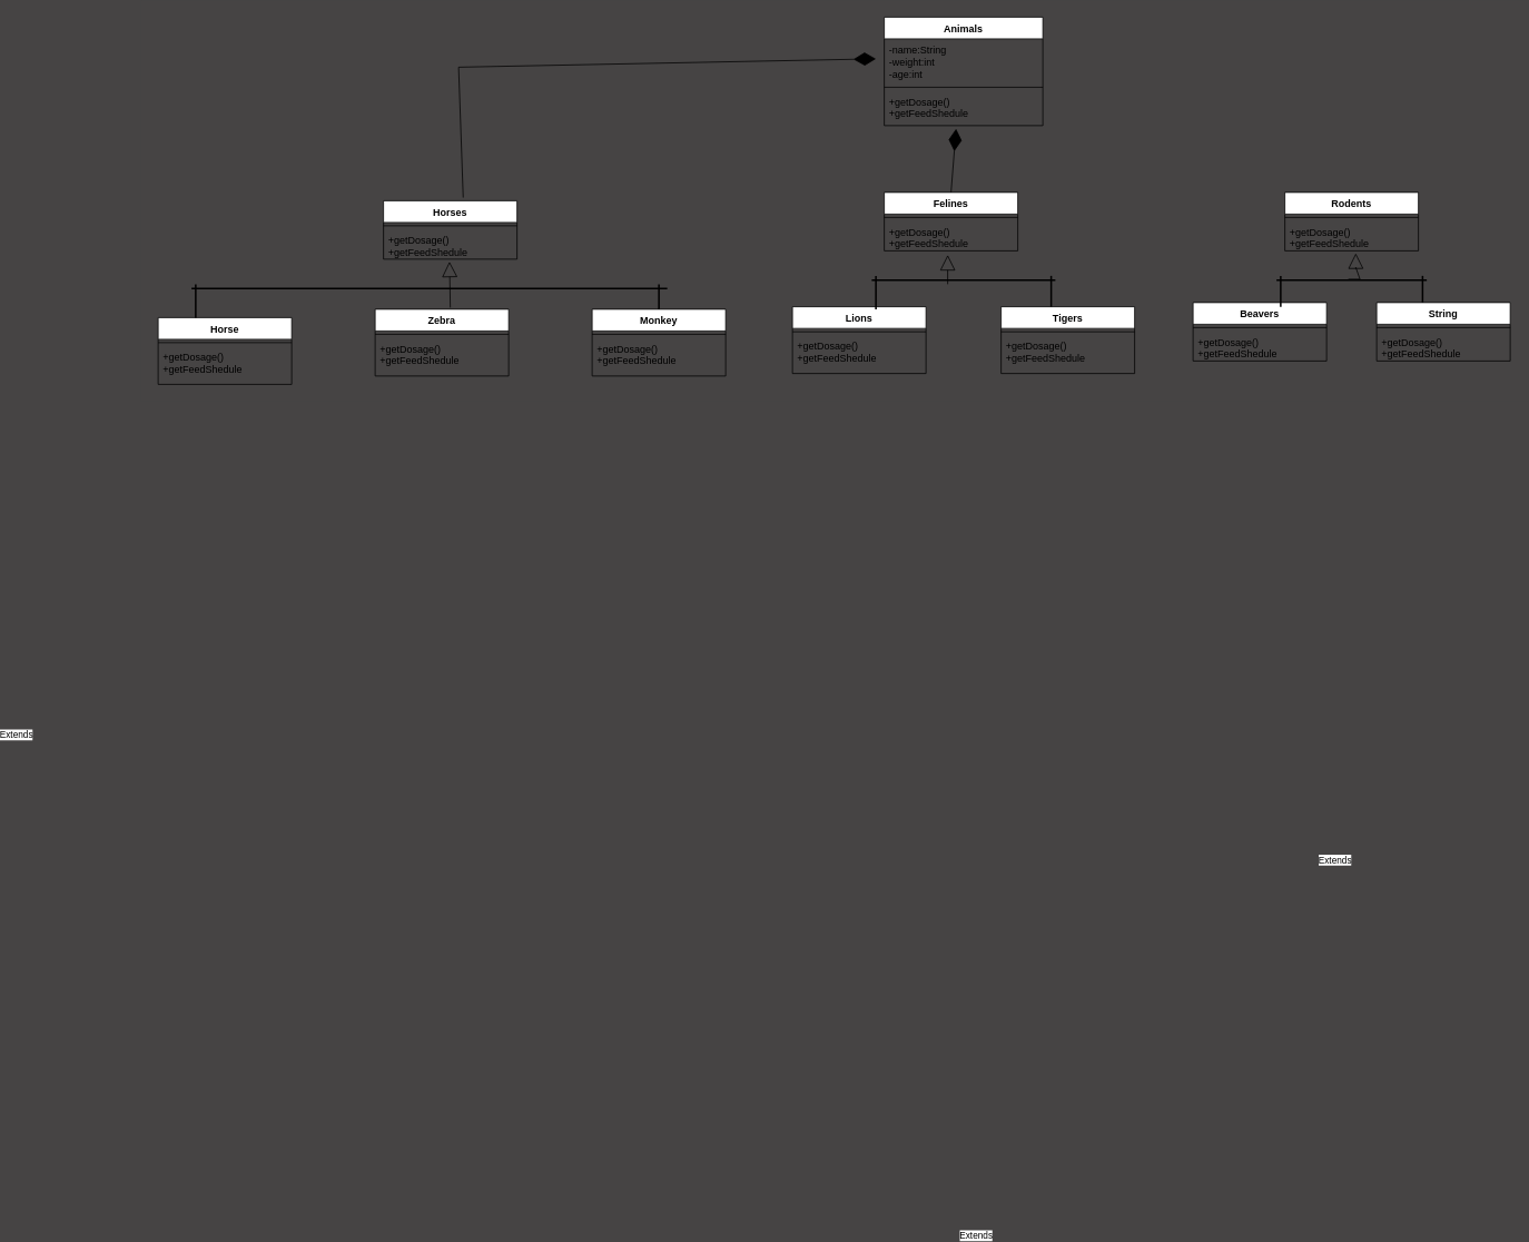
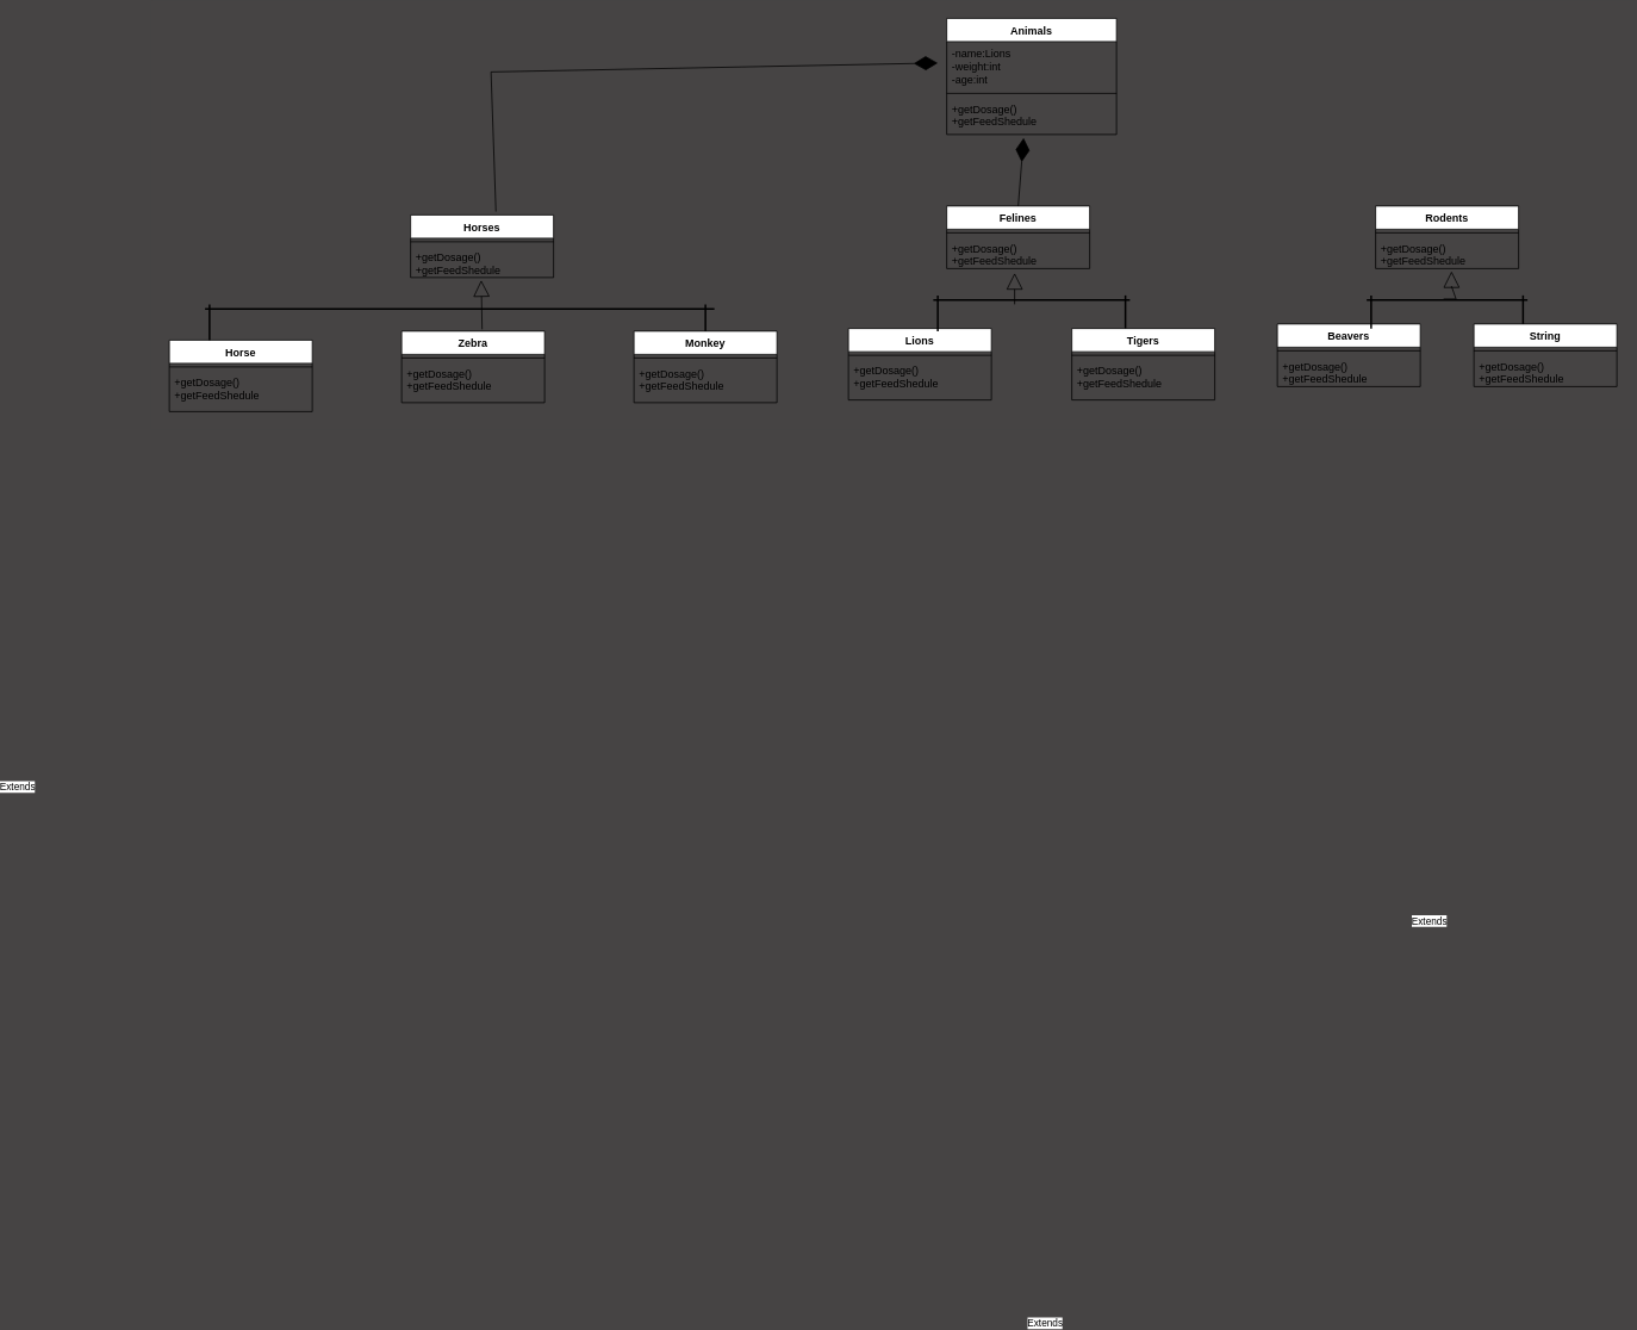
  <mxCell id="0" />
  <mxCell id="1" parent="0" />
  <mxCell id="2" value="Animals" style="swimlane;fontStyle=1;align=center;verticalAlign=top;childLayout=stackLayout;horizontal=1;startSize=26;horizontalStack=0;resizeParent=1;resizeParentMax=0;resizeLast=0;collapsible=1;marginBottom=0;whiteSpace=wrap;html=1;" vertex="1" parent="1"><mxGeometry x="890" y="20" width="190" height="130" as="geometry" /></mxCell>
- <mxCell id="3" value="-name:String&lt;br&gt;-weight:int&lt;br&gt;-age:int" style="text;strokeColor=none;fillColor=none;align=left;verticalAlign=top;spacingLeft=4;spacingRight=4;overflow=hidden;rotatable=0;points=[[0,0.5],[1,0.5]];portConstraint=eastwest;whiteSpace=wrap;html=1;" vertex="1" parent="2"><mxGeometry y="26" width="190" height="54" as="geometry" /></mxCell>
+ <mxCell id="3" value="-name:Lions&lt;br&gt;-weight:int&lt;br&gt;-age:int" style="text;strokeColor=none;fillColor=none;align=left;verticalAlign=top;spacingLeft=4;spacingRight=4;overflow=hidden;rotatable=0;points=[[0,0.5],[1,0.5]];portConstraint=eastwest;whiteSpace=wrap;html=1;" vertex="1" parent="2"><mxGeometry y="26" width="190" height="54" as="geometry" /></mxCell>
  <mxCell id="4" value="" style="line;strokeWidth=1;fillColor=none;align=left;verticalAlign=middle;spacingTop=-1;spacingLeft=3;spacingRight=3;rotatable=0;labelPosition=right;points=[];portConstraint=eastwest;strokeColor=inherit;" vertex="1" parent="2"><mxGeometry y="80" width="190" height="8" as="geometry" /></mxCell>
  <mxCell id="5" value="+getDosage()&lt;br&gt;+getFeedShedule" style="text;strokeColor=none;fillColor=none;align=left;verticalAlign=top;spacingLeft=4;spacingRight=4;overflow=hidden;rotatable=0;points=[[0,0.5],[1,0.5]];portConstraint=eastwest;whiteSpace=wrap;html=1;" vertex="1" parent="2"><mxGeometry y="88" width="190" height="42" as="geometry" /></mxCell>
  <mxCell id="6" value="Horses" style="swimlane;fontStyle=1;align=center;verticalAlign=top;childLayout=stackLayout;horizontal=1;startSize=26;horizontalStack=0;resizeParent=1;resizeParentMax=0;resizeLast=0;collapsible=1;marginBottom=0;whiteSpace=wrap;html=1;" vertex="1" parent="1"><mxGeometry x="290" y="240" width="160" height="70" as="geometry" /></mxCell>
  <mxCell id="7" value="" style="line;strokeWidth=1;fillColor=none;align=left;verticalAlign=middle;spacingTop=-1;spacingLeft=3;spacingRight=3;rotatable=0;labelPosition=right;points=[];portConstraint=eastwest;strokeColor=inherit;" vertex="1" parent="6"><mxGeometry y="26" width="160" height="8" as="geometry" /></mxCell>
  <mxCell id="8" value="+getDosage()&lt;br&gt;+getFeedShedule" style="text;strokeColor=none;fillColor=none;align=left;verticalAlign=top;spacingLeft=4;spacingRight=4;overflow=hidden;rotatable=0;points=[[0,0.5],[1,0.5]];portConstraint=eastwest;whiteSpace=wrap;html=1;" vertex="1" parent="6"><mxGeometry y="34" width="160" height="36" as="geometry" /></mxCell>
  <mxCell id="9" value="Felines" style="swimlane;fontStyle=1;align=center;verticalAlign=top;childLayout=stackLayout;horizontal=1;startSize=26;horizontalStack=0;resizeParent=1;resizeParentMax=0;resizeLast=0;collapsible=1;marginBottom=0;whiteSpace=wrap;html=1;" vertex="1" parent="1"><mxGeometry x="890" y="230" width="160" height="70" as="geometry" /></mxCell>
  <mxCell id="10" value="" style="line;strokeWidth=1;fillColor=none;align=left;verticalAlign=middle;spacingTop=-1;spacingLeft=3;spacingRight=3;rotatable=0;labelPosition=right;points=[];portConstraint=eastwest;strokeColor=inherit;" vertex="1" parent="9"><mxGeometry y="26" width="160" height="8" as="geometry" /></mxCell>
  <mxCell id="11" value="+getDosage()&lt;br&gt;+getFeedShedule" style="text;strokeColor=none;fillColor=none;align=left;verticalAlign=top;spacingLeft=4;spacingRight=4;overflow=hidden;rotatable=0;points=[[0,0.5],[1,0.5]];portConstraint=eastwest;whiteSpace=wrap;html=1;" vertex="1" parent="9"><mxGeometry y="34" width="160" height="36" as="geometry" /></mxCell>
  <mxCell id="12" value="Rodents" style="swimlane;fontStyle=1;align=center;verticalAlign=top;childLayout=stackLayout;horizontal=1;startSize=26;horizontalStack=0;resizeParent=1;resizeParentMax=0;resizeLast=0;collapsible=1;marginBottom=0;whiteSpace=wrap;html=1;" vertex="1" parent="1"><mxGeometry x="1370" y="230" width="160" height="70" as="geometry" /></mxCell>
  <mxCell id="13" value="" style="line;strokeWidth=1;fillColor=none;align=left;verticalAlign=middle;spacingTop=-1;spacingLeft=3;spacingRight=3;rotatable=0;labelPosition=right;points=[];portConstraint=eastwest;strokeColor=inherit;" vertex="1" parent="12"><mxGeometry y="26" width="160" height="8" as="geometry" /></mxCell>
  <mxCell id="14" value="+getDosage()&lt;br&gt;+getFeedShedule" style="text;strokeColor=none;fillColor=none;align=left;verticalAlign=top;spacingLeft=4;spacingRight=4;overflow=hidden;rotatable=0;points=[[0,0.5],[1,0.5]];portConstraint=eastwest;whiteSpace=wrap;html=1;" vertex="1" parent="12"><mxGeometry y="34" width="160" height="36" as="geometry" /></mxCell>
  <mxCell id="15" value="Horse" style="swimlane;fontStyle=1;align=center;verticalAlign=top;childLayout=stackLayout;horizontal=1;startSize=26;horizontalStack=0;resizeParent=1;resizeParentMax=0;resizeLast=0;collapsible=1;marginBottom=0;whiteSpace=wrap;html=1;flipH=1;flipV=0;" vertex="1" parent="1"><mxGeometry x="20" y="380" width="160" height="80" as="geometry" /></mxCell>
  <mxCell id="16" value="" style="line;strokeWidth=1;fillColor=none;align=left;verticalAlign=middle;spacingTop=-1;spacingLeft=3;spacingRight=3;rotatable=0;labelPosition=right;points=[];portConstraint=eastwest;strokeColor=inherit;" vertex="1" parent="15"><mxGeometry y="26" width="160" height="8" as="geometry" /></mxCell>
  <mxCell id="17" value="+getDosage()&lt;br&gt;+getFeedShedule" style="text;strokeColor=none;fillColor=none;align=left;verticalAlign=top;spacingLeft=4;spacingRight=4;overflow=hidden;rotatable=0;points=[[0,0.5],[1,0.5]];portConstraint=eastwest;whiteSpace=wrap;html=1;" vertex="1" parent="15"><mxGeometry y="34" width="160" height="46" as="geometry" /></mxCell>
  <mxCell id="18" value="Zebra" style="swimlane;fontStyle=1;align=center;verticalAlign=top;childLayout=stackLayout;horizontal=1;startSize=26;horizontalStack=0;resizeParent=1;resizeParentMax=0;resizeLast=0;collapsible=1;marginBottom=0;whiteSpace=wrap;html=1;" vertex="1" parent="1"><mxGeometry x="280" y="370" width="160" height="80" as="geometry" /></mxCell>
  <mxCell id="19" value="" style="line;strokeWidth=1;fillColor=none;align=left;verticalAlign=middle;spacingTop=-1;spacingLeft=3;spacingRight=3;rotatable=0;labelPosition=right;points=[];portConstraint=eastwest;strokeColor=inherit;" vertex="1" parent="18"><mxGeometry y="26" width="160" height="8" as="geometry" /></mxCell>
  <mxCell id="20" value="+getDosage()&lt;br&gt;+getFeedShedule" style="text;strokeColor=none;fillColor=none;align=left;verticalAlign=top;spacingLeft=4;spacingRight=4;overflow=hidden;rotatable=0;points=[[0,0.5],[1,0.5]];portConstraint=eastwest;whiteSpace=wrap;html=1;" vertex="1" parent="18"><mxGeometry y="34" width="160" height="46" as="geometry" /></mxCell>
  <mxCell id="21" value="Monkey" style="swimlane;fontStyle=1;align=center;verticalAlign=top;childLayout=stackLayout;horizontal=1;startSize=26;horizontalStack=0;resizeParent=1;resizeParentMax=0;resizeLast=0;collapsible=1;marginBottom=0;whiteSpace=wrap;html=1;" vertex="1" parent="1"><mxGeometry x="540" y="370" width="160" height="80" as="geometry" /></mxCell>
  <mxCell id="22" value="" style="line;strokeWidth=1;fillColor=none;align=left;verticalAlign=middle;spacingTop=-1;spacingLeft=3;spacingRight=3;rotatable=0;labelPosition=right;points=[];portConstraint=eastwest;strokeColor=inherit;" vertex="1" parent="21"><mxGeometry y="26" width="160" height="8" as="geometry" /></mxCell>
  <mxCell id="23" value="+getDosage()&lt;br&gt;+getFeedShedule" style="text;strokeColor=none;fillColor=none;align=left;verticalAlign=top;spacingLeft=4;spacingRight=4;overflow=hidden;rotatable=0;points=[[0,0.5],[1,0.5]];portConstraint=eastwest;whiteSpace=wrap;html=1;" vertex="1" parent="21"><mxGeometry y="34" width="160" height="46" as="geometry" /></mxCell>
  <mxCell id="24" value="Lions" style="swimlane;fontStyle=1;align=center;verticalAlign=top;childLayout=stackLayout;horizontal=1;startSize=26;horizontalStack=0;resizeParent=1;resizeParentMax=0;resizeLast=0;collapsible=1;marginBottom=0;whiteSpace=wrap;html=1;" vertex="1" parent="1"><mxGeometry x="780" y="367" width="160" height="80" as="geometry" /></mxCell>
  <mxCell id="25" value="" style="line;strokeWidth=1;fillColor=none;align=left;verticalAlign=middle;spacingTop=-1;spacingLeft=3;spacingRight=3;rotatable=0;labelPosition=right;points=[];portConstraint=eastwest;strokeColor=inherit;" vertex="1" parent="24"><mxGeometry y="26" width="160" height="8" as="geometry" /></mxCell>
  <mxCell id="26" value="+getDosage()&lt;br&gt;+getFeedShedule" style="text;strokeColor=none;fillColor=none;align=left;verticalAlign=top;spacingLeft=4;spacingRight=4;overflow=hidden;rotatable=0;points=[[0,0.5],[1,0.5]];portConstraint=eastwest;whiteSpace=wrap;html=1;" vertex="1" parent="24"><mxGeometry y="34" width="160" height="46" as="geometry" /></mxCell>
  <mxCell id="27" value="Tigers" style="swimlane;fontStyle=1;align=center;verticalAlign=top;childLayout=stackLayout;horizontal=1;startSize=26;horizontalStack=0;resizeParent=1;resizeParentMax=0;resizeLast=0;collapsible=1;marginBottom=0;whiteSpace=wrap;html=1;" vertex="1" parent="1"><mxGeometry x="1030" y="367" width="160" height="80" as="geometry" /></mxCell>
  <mxCell id="28" value="" style="line;strokeWidth=1;fillColor=none;align=left;verticalAlign=middle;spacingTop=-1;spacingLeft=3;spacingRight=3;rotatable=0;labelPosition=right;points=[];portConstraint=eastwest;strokeColor=inherit;" vertex="1" parent="27"><mxGeometry y="26" width="160" height="8" as="geometry" /></mxCell>
  <mxCell id="29" value="+getDosage()&lt;br&gt;+getFeedShedule" style="text;strokeColor=none;fillColor=none;align=left;verticalAlign=top;spacingLeft=4;spacingRight=4;overflow=hidden;rotatable=0;points=[[0,0.5],[1,0.5]];portConstraint=eastwest;whiteSpace=wrap;html=1;" vertex="1" parent="27"><mxGeometry y="34" width="160" height="46" as="geometry" /></mxCell>
  <mxCell id="30" value="Beavers" style="swimlane;fontStyle=1;align=center;verticalAlign=top;childLayout=stackLayout;horizontal=1;startSize=26;horizontalStack=0;resizeParent=1;resizeParentMax=0;resizeLast=0;collapsible=1;marginBottom=0;whiteSpace=wrap;html=1;" vertex="1" parent="1"><mxGeometry x="1260" y="362" width="160" height="70" as="geometry" /></mxCell>
  <mxCell id="31" value="" style="line;strokeWidth=1;fillColor=none;align=left;verticalAlign=middle;spacingTop=-1;spacingLeft=3;spacingRight=3;rotatable=0;labelPosition=right;points=[];portConstraint=eastwest;strokeColor=inherit;" vertex="1" parent="30"><mxGeometry y="26" width="160" height="8" as="geometry" /></mxCell>
  <mxCell id="32" value="+getDosage()&lt;br&gt;+getFeedShedule" style="text;strokeColor=none;fillColor=none;align=left;verticalAlign=top;spacingLeft=4;spacingRight=4;overflow=hidden;rotatable=0;points=[[0,0.5],[1,0.5]];portConstraint=eastwest;whiteSpace=wrap;html=1;" vertex="1" parent="30"><mxGeometry y="34" width="160" height="36" as="geometry" /></mxCell>
  <mxCell id="33" value="String" style="swimlane;fontStyle=1;align=center;verticalAlign=top;childLayout=stackLayout;horizontal=1;startSize=26;horizontalStack=0;resizeParent=1;resizeParentMax=0;resizeLast=0;collapsible=1;marginBottom=0;whiteSpace=wrap;html=1;" vertex="1" parent="1"><mxGeometry x="1480" y="362" width="160" height="70" as="geometry" /></mxCell>
  <mxCell id="34" value="" style="line;strokeWidth=1;fillColor=none;align=left;verticalAlign=middle;spacingTop=-1;spacingLeft=3;spacingRight=3;rotatable=0;labelPosition=right;points=[];portConstraint=eastwest;strokeColor=inherit;" vertex="1" parent="33"><mxGeometry y="26" width="160" height="8" as="geometry" /></mxCell>
  <mxCell id="35" value="+getDosage()&lt;br&gt;+getFeedShedule" style="text;strokeColor=none;fillColor=none;align=left;verticalAlign=top;spacingLeft=4;spacingRight=4;overflow=hidden;rotatable=0;points=[[0,0.5],[1,0.5]];portConstraint=eastwest;whiteSpace=wrap;html=1;" vertex="1" parent="33"><mxGeometry y="34" width="160" height="36" as="geometry" /></mxCell>
  <mxCell id="36" value="Extends" style="endArrow=block;endSize=16;endFill=0;html=1;rounded=0;exitX=0.563;exitY=-0.025;exitDx=0;exitDy=0;exitPerimeter=0;entryX=0.494;entryY=1.083;entryDx=0;entryDy=0;entryPerimeter=0;" edge="1" parent="1" source="18" target="8"><mxGeometry x="-1" y="730" width="160" relative="1" as="geometry"><mxPoint x="70" y="330" as="sourcePoint" /><mxPoint x="180" y="350" as="targetPoint" /><mxPoint x="210" y="498" as="offset" /></mxGeometry></mxCell>
  <mxCell id="37" value="" style="line;strokeWidth=2;html=1;" vertex="1" parent="1"><mxGeometry x="60" y="340" width="570" height="10" as="geometry" /></mxCell>
  <mxCell id="38" value="" style="line;strokeWidth=2;direction=south;html=1;" vertex="1" parent="1"><mxGeometry x="60" y="340" width="10" height="40" as="geometry" /></mxCell>
  <mxCell id="39" value="" style="line;strokeWidth=2;direction=south;html=1;" vertex="1" parent="1"><mxGeometry x="540" y="340" width="160" height="30" as="geometry" /></mxCell>
  <mxCell id="40" value="" style="line;strokeWidth=2;html=1;" vertex="1" parent="1"><mxGeometry x="875" y="330" width="220" height="10" as="geometry" /></mxCell>
  <mxCell id="41" value="" style="line;strokeWidth=2;direction=south;html=1;" vertex="1" parent="1"><mxGeometry x="875" y="330" width="10" height="40" as="geometry" /></mxCell>
  <mxCell id="42" value="" style="line;strokeWidth=2;direction=south;html=1;" vertex="1" parent="1"><mxGeometry x="1085" y="330" width="10" height="37" as="geometry" /></mxCell>
  <mxCell id="43" value="Extends" style="endArrow=block;endSize=16;endFill=0;html=1;rounded=0;entryX=0.475;entryY=1.139;entryDx=0;entryDy=0;entryPerimeter=0;" edge="1" parent="1" source="40" target="11"><mxGeometry x="-1" y="-1141" width="160" relative="1" as="geometry"><mxPoint x="700" y="310" as="sourcePoint" /><mxPoint x="860" y="310" as="targetPoint" /><Array as="points"><mxPoint x="966" y="340" /></Array><mxPoint x="-1107" y="1140" as="offset" /></mxGeometry></mxCell>
  <mxCell id="44" value="" style="line;strokeWidth=2;html=1;" vertex="1" parent="1"><mxGeometry x="1360" y="330" width="180" height="10" as="geometry" /></mxCell>
  <mxCell id="45" value="" style="line;strokeWidth=2;direction=south;html=1;" vertex="1" parent="1"><mxGeometry x="1530" y="330" width="10" height="32" as="geometry" /></mxCell>
  <mxCell id="46" value="" style="line;strokeWidth=2;direction=south;html=1;" vertex="1" parent="1"><mxGeometry x="1360" y="330" width="10" height="37" as="geometry" /></mxCell>
  <mxCell id="47" value="Extends" style="endArrow=block;endSize=16;endFill=0;html=1;rounded=0;exitX=0.478;exitY=0.4;exitDx=0;exitDy=0;exitPerimeter=0;entryX=0.531;entryY=1.083;entryDx=0;entryDy=0;entryPerimeter=0;" edge="1" parent="1" source="44" target="14"><mxGeometry x="-1" y="-696" width="160" relative="1" as="geometry"><mxPoint x="1460" y="280" as="sourcePoint" /><mxPoint x="1620" y="280" as="targetPoint" /><Array as="points"><mxPoint x="1460" y="334" /><mxPoint x="1455" y="320" /></Array><mxPoint x="-16" as="offset" /></mxGeometry></mxCell>
  <mxCell id="48" value="" style="endArrow=diamondThin;endFill=1;endSize=24;html=1;rounded=0;exitX=0.5;exitY=0;exitDx=0;exitDy=0;entryX=0.453;entryY=1.092;entryDx=0;entryDy=0;entryPerimeter=0;" edge="1" parent="1" source="9" target="5"><mxGeometry width="160" relative="1" as="geometry"><mxPoint x="1050" y="230" as="sourcePoint" /><mxPoint x="1210" y="230" as="targetPoint" /></mxGeometry></mxCell>
  <mxCell id="49" value="" style="endArrow=diamondThin;endFill=1;endSize=24;html=1;rounded=0;exitX=0.597;exitY=-0.054;exitDx=0;exitDy=0;exitPerimeter=0;" edge="1" parent="1" source="6"><mxGeometry width="160" relative="1" as="geometry"><mxPoint x="1050" y="230" as="sourcePoint" /><mxPoint x="880" y="70" as="targetPoint" /><Array as="points"><mxPoint x="380" y="80" /></Array></mxGeometry></mxCell>
